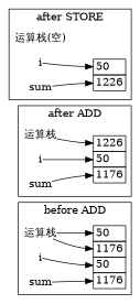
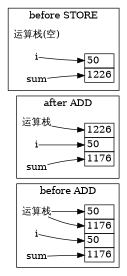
  digraph {
    rankdir=LR
    node [shape=plain]
    edge [headport=2]
    n1 [label=<<table border="0" cellborder="1" cellspacing="0">     <tr><td port="0" align="left">50</td></tr>     <tr><td port="1" align="left">1176</td></tr>     <tr><td port="2" align="left">50</td></tr>     <tr><td port="3" align="left">1176</td></tr>   </table>>]
    n2 [label="运算栈"]
    n3 [label=i]
    n4 [label=sum]
    n5 [label=<<table border="0" cellborder="1" cellspacing="0">     <tr><td port="0" align="left">1226</td></tr>     <tr><td port="2" align="left">50</td></tr>     <tr><td port="3" align="left">1176</td></tr>   </table>>]
    n6 [label="运算栈"]
    n7 [label=i]
    n8 [label=sum]
    n9 [label=<<table border="0" cellborder="1" cellspacing="0">     <tr><td port="2" align="left">50</td></tr>     <tr><td port="3" align="left">1226</td></tr>   </table>>]
    n10 [label="运算栈(空)"]
    n11 [label=i]
    n12 [label=sum]
    subgraph cluster_1 {
      label="before ADD"
      n1
      n2
      n3
      n4
    }
    subgraph cluster_2 {
      label="after ADD"
      n5
      n6
      n7
      n8
    }
    subgraph cluster_3 {
-     label="after STORE"
+     label="before STORE"
      n9
      n10
      n11
      n12
    }
    n2 -> n1 [headport=0]
    n2 -> n1 [headport=1]
    n3 -> n1
    n4 -> n1 [headport=3]
    n6 -> n5 [headport=0]
    n7 -> n5
    n8 -> n5 [headport=3]
    n11 -> n9
    n12 -> n9 [headport=3]
  }
